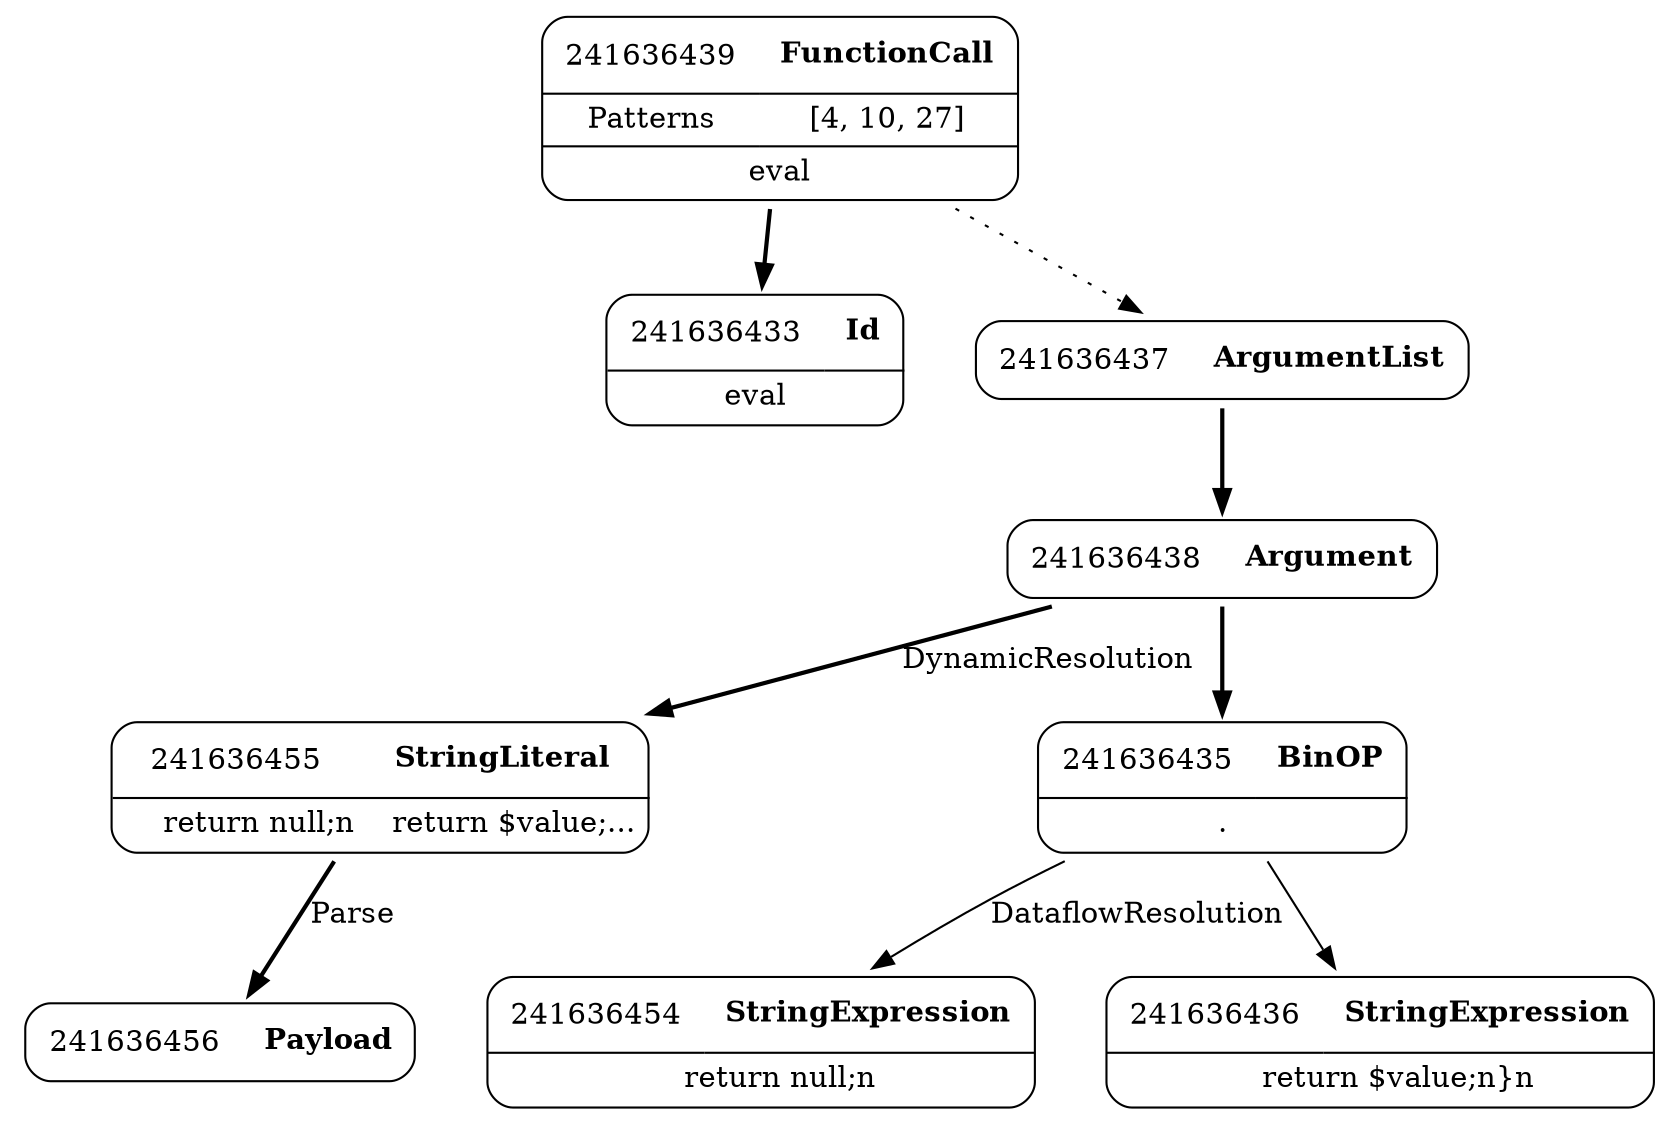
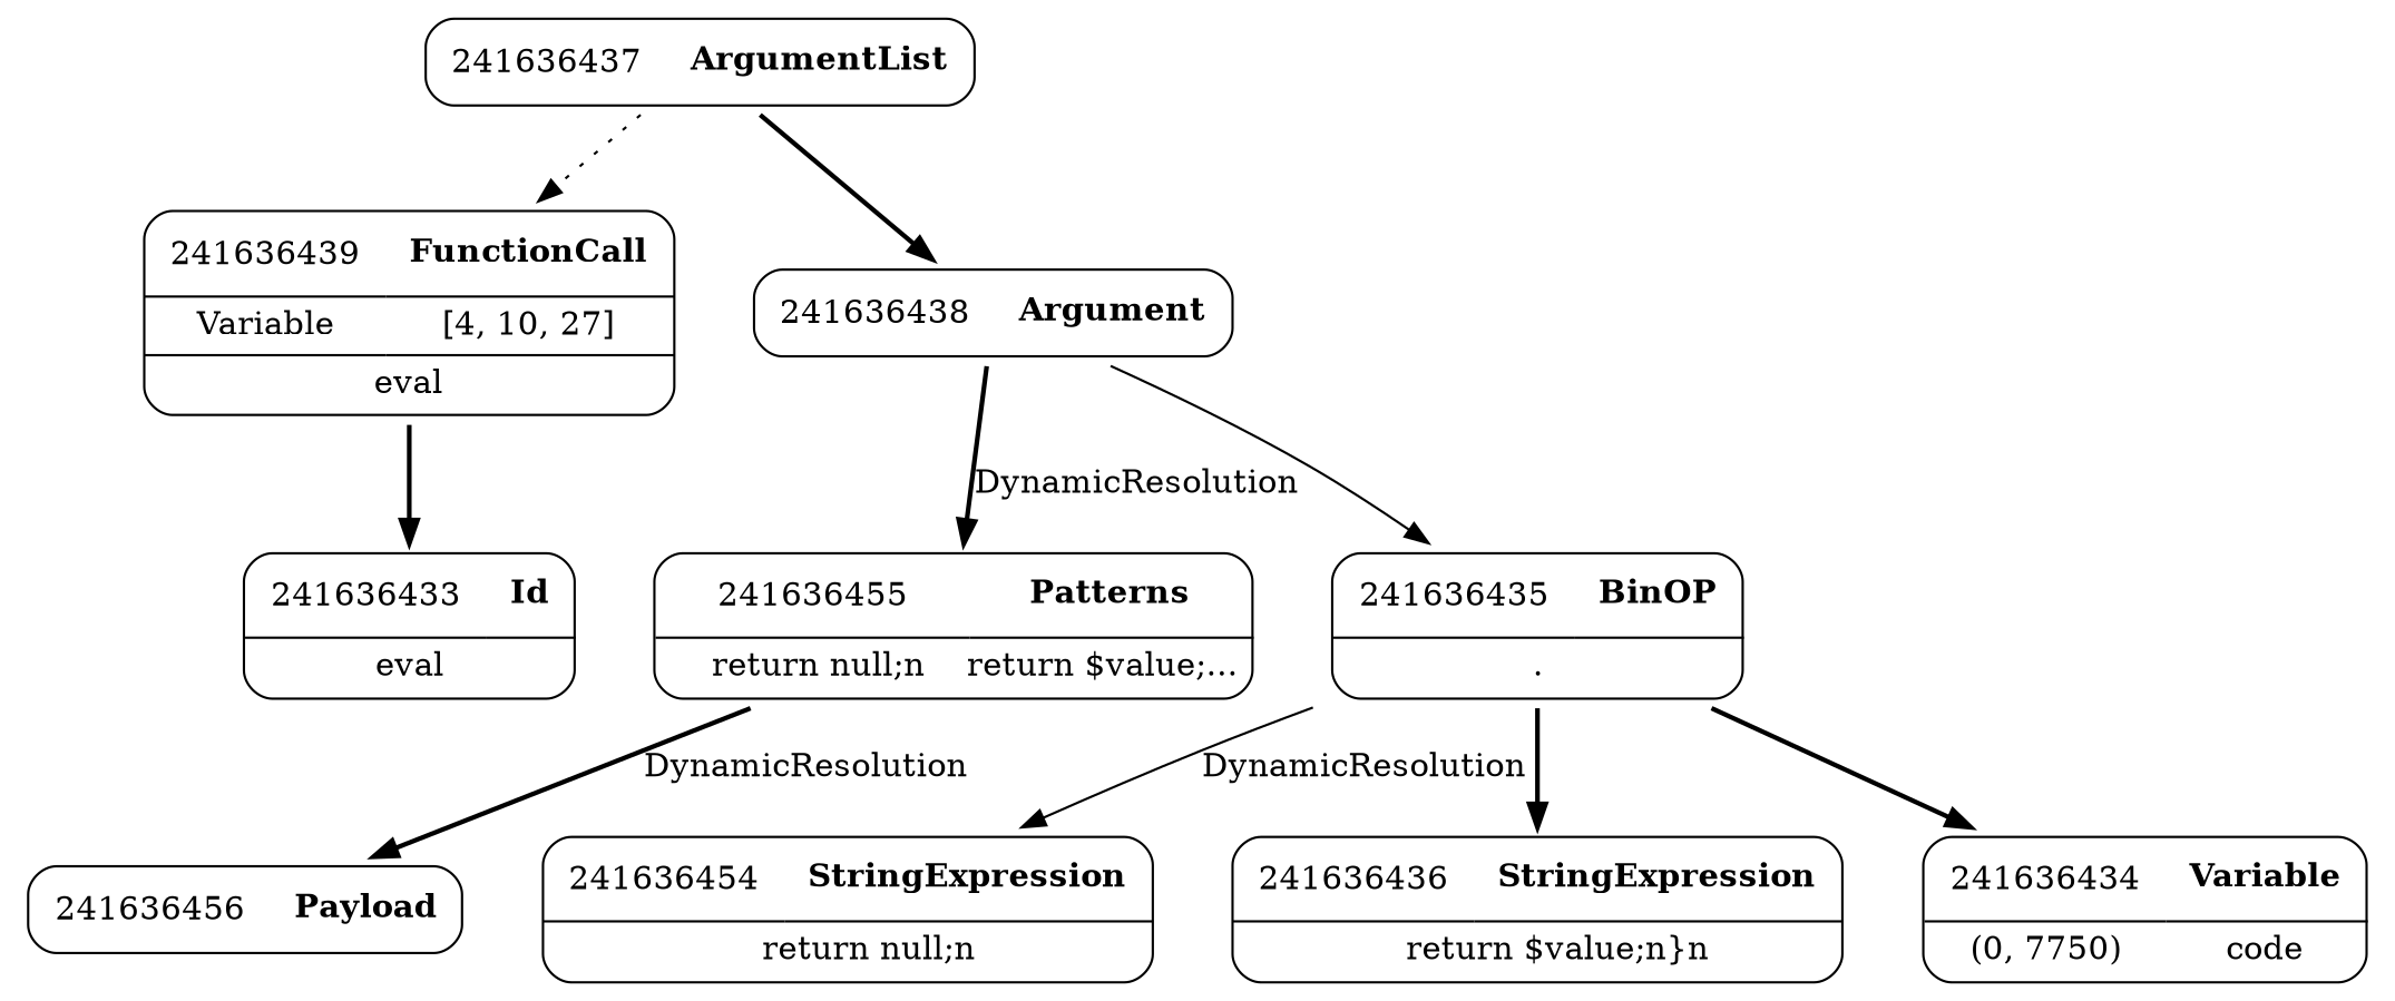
  digraph {
    node [shape=none]
    edge [style=bold weight=2]
-   n1 [label=<<TABLE border='1' cellspacing='0' cellpadding='10' style='rounded' ><TR><TD border='0'>241636439</TD><TD border='0'><B>FunctionCall</B></TD></TR><HR/><TR><TD border='0' cellpadding='5'>Patterns</TD><TD border='0' cellpadding='5'>[4, 10, 27]</TD></TR><HR/><TR><TD border='0' cellpadding='5' colspan='2'>eval</TD></TR></TABLE>>]
+   n1 [label=<<TABLE border='1' cellspacing='0' cellpadding='10' style='rounded' ><TR><TD border='0'>241636439</TD><TD border='0'><B>FunctionCall</B></TD></TR><HR/><TR><TD border='0' cellpadding='5'>Variable</TD><TD border='0' cellpadding='5'>[4, 10, 27]</TD></TR><HR/><TR><TD border='0' cellpadding='5' colspan='2'>eval</TD></TR></TABLE>>]
    n2 [label=<<TABLE border='1' cellspacing='0' cellpadding='10' style='rounded' ><TR><TD border='0'>241636433</TD><TD border='0'><B>Id</B></TD></TR><HR/><TR><TD border='0' cellpadding='5' colspan='2'>eval</TD></TR></TABLE>>]
    n3 [label=<<TABLE border='1' cellspacing='0' cellpadding='10' style='rounded' ><TR><TD border='0'>241636437</TD><TD border='0'><B>ArgumentList</B></TD></TR></TABLE>>]
    n4 [label=<<TABLE border='1' cellspacing='0' cellpadding='10' style='rounded' ><TR><TD border='0'>241636438</TD><TD border='0'><B>Argument</B></TD></TR></TABLE>>]
-   n5 [label=<<TABLE border='1' cellspacing='0' cellpadding='10' style='rounded' ><TR><TD border='0'>241636455</TD><TD border='0'><B>StringLiteral</B></TD></TR><HR/><TR><TD border='0' cellpadding='5' colspan='2'>    return null;n    return $value;...</TD></TR></TABLE>>]
+   n5 [label=<<TABLE border='1' cellspacing='0' cellpadding='10' style='rounded' ><TR><TD border='0'>241636455</TD><TD border='0'><B>Patterns</B></TD></TR><HR/><TR><TD border='0' cellpadding='5' colspan='2'>    return null;n    return $value;...</TD></TR></TABLE>>]
    n6 [label=<<TABLE border='1' cellspacing='0' cellpadding='10' style='rounded' ><TR><TD border='0'>241636435</TD><TD border='0'><B>BinOP</B></TD></TR><HR/><TR><TD border='0' cellpadding='5' colspan='2'>.</TD></TR></TABLE>>]
    n7 [label=<<TABLE border='1' cellspacing='0' cellpadding='10' style='rounded' ><TR><TD border='0'>241636456</TD><TD border='0'><B>Payload</B></TD></TR></TABLE>>]
    n8 [label=<<TABLE border='1' cellspacing='0' cellpadding='10' style='rounded' ><TR><TD border='0'>241636454</TD><TD border='0'><B>StringExpression</B></TD></TR><HR/><TR><TD border='0' cellpadding='5' colspan='2'>    return null;n</TD></TR></TABLE>>]
    n9 [label=<<TABLE border='1' cellspacing='0' cellpadding='10' style='rounded' ><TR><TD border='0'>241636436</TD><TD border='0'><B>StringExpression</B></TD></TR><HR/><TR><TD border='0' cellpadding='5' colspan='2'>    return $value;n}n</TD></TR></TABLE>>]
+   n10 [label=<<TABLE border='1' cellspacing='0' cellpadding='10' style='rounded' ><TR><TD border='0'>241636434</TD><TD border='0'><B>Variable</B></TD></TR><HR/><TR><TD border='0' cellpadding='5'>(0, 7750)</TD><TD border='0' cellpadding='5'>code</TD></TR></TABLE>>]
    n1 -> n2
-   n1 -> n3 [style=dotted]
+   n3 -> n1 [style=dotted]
    n3 -> n4
    n4 -> n5 [label=DynamicResolution weight=""]
-   n4 -> n6
-   n5 -> n7 [label=Parse weight=""]
-   n6 -> n8 [label=DataflowResolution style=solid weight=""]
-   n6 -> n9 [style=solid]
+   n4 -> n6 [style=solid]
+   n5 -> n7 [label=DynamicResolution weight=""]
+   n6 -> n8 [label=DynamicResolution style=solid weight=""]
+   n6 -> n9
+   n6 -> n10
  }
